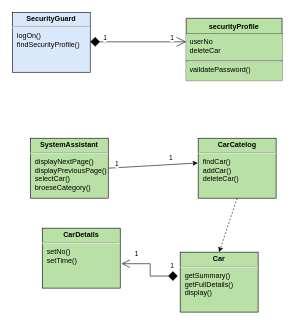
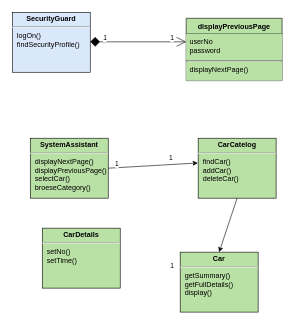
  <mxCell id="0" />
  <mxCell id="1" parent="0" />
  <mxCell id="2" value="&lt;p style=&quot;margin: 4px 0px 0px; text-align: center;&quot;&gt;&lt;b style=&quot;border-color: var(--border-color);&quot;&gt;SystemAssistant&lt;/b&gt;&lt;br&gt;&lt;/p&gt;&lt;hr&gt;&lt;p style=&quot;margin:0px;margin-left:8px;&quot;&gt;displayNextPage()&lt;/p&gt;&lt;p style=&quot;margin:0px;margin-left:8px;&quot;&gt;displayPreviousPage()&lt;/p&gt;&lt;p style=&quot;margin:0px;margin-left:8px;&quot;&gt;selectCar()&lt;/p&gt;&lt;p style=&quot;margin:0px;margin-left:8px;&quot;&gt;broeseCategory()&lt;/p&gt;" style="verticalAlign=top;align=left;overflow=fill;fontSize=12;fontFamily=Helvetica;html=1;whiteSpace=wrap;fillColor=#B9E0A5;" vertex="1" parent="1"><mxGeometry x="50" y="230" width="130" height="100" as="geometry" /></mxCell>
  <mxCell id="3" value="&lt;p style=&quot;margin: 4px 0px 0px; text-align: center;&quot;&gt;&lt;b style=&quot;border-color: var(--border-color);&quot;&gt;CarCatelog&lt;/b&gt;&lt;br&gt;&lt;/p&gt;&lt;hr&gt;&lt;p style=&quot;margin:0px;margin-left:8px;&quot;&gt;findCar()&lt;/p&gt;&lt;p style=&quot;margin:0px;margin-left:8px;&quot;&gt;addCar()&lt;/p&gt;&lt;p style=&quot;margin:0px;margin-left:8px;&quot;&gt;deleteCar()&lt;/p&gt;" style="verticalAlign=top;align=left;overflow=fill;fontSize=12;fontFamily=Helvetica;html=1;whiteSpace=wrap;fillColor=#B9E0A5;" vertex="1" parent="1"><mxGeometry x="330" y="230" width="130" height="100" as="geometry" /></mxCell>
  <mxCell id="4" value="&lt;p style=&quot;margin: 4px 0px 0px; text-align: center;&quot;&gt;&lt;b style=&quot;border-color: var(--border-color);&quot;&gt;SecurityGuard&lt;/b&gt;&lt;br&gt;&lt;/p&gt;&lt;hr&gt;&lt;p style=&quot;margin:0px;margin-left:8px;&quot;&gt;logOn()&lt;/p&gt;&lt;p style=&quot;margin:0px;margin-left:8px;&quot;&gt;findSecurityProfile()&lt;/p&gt;" style="verticalAlign=top;align=left;overflow=fill;fontSize=12;fontFamily=Helvetica;html=1;whiteSpace=wrap;fillColor=#dae8fc;" vertex="1" parent="1"><mxGeometry x="20" y="20" width="130" height="100" as="geometry" /></mxCell>
  <mxCell id="5" value="&lt;p style=&quot;margin: 4px 0px 0px; text-align: center;&quot;&gt;&lt;b&gt;Car&lt;/b&gt;&lt;/p&gt;&lt;hr&gt;&lt;p style=&quot;margin:0px;margin-left:8px;&quot;&gt;getSummary()&lt;/p&gt;&lt;p style=&quot;margin:0px;margin-left:8px;&quot;&gt;getFullDetails()&lt;/p&gt;&lt;p style=&quot;margin:0px;margin-left:8px;&quot;&gt;display()&lt;/p&gt;" style="verticalAlign=top;align=left;overflow=fill;fontSize=12;fontFamily=Helvetica;html=1;whiteSpace=wrap;fillColor=#B9E0A5;" vertex="1" parent="1"><mxGeometry x="300" y="420" width="130" height="100" as="geometry" /></mxCell>
  <mxCell id="6" value="&lt;p style=&quot;margin: 4px 0px 0px; text-align: center;&quot;&gt;&lt;b style=&quot;border-color: var(--border-color);&quot;&gt;CarDetails&lt;/b&gt;&lt;br&gt;&lt;/p&gt;&lt;hr&gt;&lt;p style=&quot;margin:0px;margin-left:8px;&quot;&gt;setNo()&lt;/p&gt;&lt;p style=&quot;margin:0px;margin-left:8px;&quot;&gt;setTime()&lt;/p&gt;" style="verticalAlign=top;align=left;overflow=fill;fontSize=12;fontFamily=Helvetica;html=1;whiteSpace=wrap;fillColor=#B9E0A5;" vertex="1" parent="1"><mxGeometry x="70" y="380" width="130" height="100" as="geometry" /></mxCell>
- <mxCell id="7" value="&lt;b style=&quot;border-color: var(--border-color);&quot;&gt;securityProfile&lt;/b&gt;" style="swimlane;fontStyle=1;align=center;verticalAlign=top;childLayout=stackLayout;horizontal=1;startSize=26;horizontalStack=0;resizeParent=1;resizeParentMax=0;resizeLast=0;collapsible=1;marginBottom=0;whiteSpace=wrap;html=1;fillColor=#B9E0A5;" vertex="1" parent="1"><mxGeometry x="310" y="30" width="160" height="104" as="geometry" /></mxCell>
- <mxCell id="8" value="userNo&lt;br&gt;deleteCar" style="text;strokeColor=none;fillColor=#B9E0A5;align=left;verticalAlign=top;spacingLeft=4;spacingRight=4;overflow=hidden;rotatable=0;points=[[0,0.5],[1,0.5]];portConstraint=eastwest;whiteSpace=wrap;html=1;" vertex="1" parent="7"><mxGeometry y="26" width="160" height="44" as="geometry" /></mxCell>
+ <mxCell id="7" value="&lt;b style=&quot;border-color: var(--border-color);&quot;&gt;displayPreviousPage&lt;/b&gt;" style="swimlane;fontStyle=1;align=center;verticalAlign=top;childLayout=stackLayout;horizontal=1;startSize=26;horizontalStack=0;resizeParent=1;resizeParentMax=0;resizeLast=0;collapsible=1;marginBottom=0;whiteSpace=wrap;html=1;fillColor=#B9E0A5;" vertex="1" parent="1"><mxGeometry x="310" y="30" width="160" height="104" as="geometry" /></mxCell>
+ <mxCell id="8" value="userNo&lt;br&gt;password" style="text;strokeColor=none;fillColor=#B9E0A5;align=left;verticalAlign=top;spacingLeft=4;spacingRight=4;overflow=hidden;rotatable=0;points=[[0,0.5],[1,0.5]];portConstraint=eastwest;whiteSpace=wrap;html=1;" vertex="1" parent="7"><mxGeometry y="26" width="160" height="44" as="geometry" /></mxCell>
  <mxCell id="9" value="" style="line;strokeWidth=1;fillColor=#B9E0A5;align=left;verticalAlign=middle;spacingTop=-1;spacingLeft=3;spacingRight=3;rotatable=0;labelPosition=right;points=[];portConstraint=eastwest;strokeColor=inherit;" vertex="1" parent="7"><mxGeometry y="70" width="160" height="2" as="geometry" /></mxCell>
- <mxCell id="10" value="vaildatePassword()" style="text;strokeColor=none;fillColor=#B9E0A5;align=left;verticalAlign=top;spacingLeft=4;spacingRight=4;overflow=hidden;rotatable=0;points=[[0,0.5],[1,0.5]];portConstraint=eastwest;whiteSpace=wrap;html=1;" vertex="1" parent="7"><mxGeometry y="72" width="160" height="32" as="geometry" /></mxCell>
+ <mxCell id="10" value="displayNextPage()" style="text;strokeColor=none;fillColor=#B9E0A5;align=left;verticalAlign=top;spacingLeft=4;spacingRight=4;overflow=hidden;rotatable=0;points=[[0,0.5],[1,0.5]];portConstraint=eastwest;whiteSpace=wrap;html=1;" vertex="1" parent="7"><mxGeometry y="72" width="160" height="32" as="geometry" /></mxCell>
  <mxCell id="11" value="" style="endArrow=open;html=1;endSize=14;startArrow=diamond;startSize=14;startFill=1;edgeStyle=orthogonalEdgeStyle;rounded=0;" edge="1" parent="1"><mxGeometry relative="1" as="geometry"><mxPoint x="150" y="69.23" as="sourcePoint" /><mxPoint x="310" y="69.23" as="targetPoint" /></mxGeometry></mxCell>
  <mxCell id="12" value="1" style="edgeLabel;resizable=0;html=1;align=left;verticalAlign=top;" connectable="0" vertex="1" parent="11"><mxGeometry x="-1" relative="1" as="geometry"><mxPoint x="20" y="-19" as="offset" /></mxGeometry></mxCell>
  <mxCell id="13" value="1" style="edgeLabel;resizable=0;html=1;align=right;verticalAlign=top;" connectable="0" vertex="1" parent="11"><mxGeometry x="1" relative="1" as="geometry"><mxPoint x="-20" y="-19" as="offset" /></mxGeometry></mxCell>
  <mxCell id="14" value="" style="endArrow=classic;html=1;rounded=0;exitX=1;exitY=0.5;exitDx=0;exitDy=0;entryX=-0.004;entryY=0.413;entryDx=0;entryDy=0;entryPerimeter=0;" edge="1" parent="1" source="2" target="3"><mxGeometry width="50" height="50" relative="1" as="geometry"><mxPoint x="250" y="190" as="sourcePoint" /><mxPoint x="300" y="140" as="targetPoint" /></mxGeometry></mxCell>
  <mxCell id="15" value="1" style="edgeLabel;resizable=0;html=1;align=left;verticalAlign=top;" connectable="0" vertex="1" parent="1"><mxGeometry x="190" y="260" as="geometry" /></mxCell>
  <mxCell id="16" value="1" style="edgeLabel;resizable=0;html=1;align=left;verticalAlign=top;" connectable="0" vertex="1" parent="1"><mxGeometry x="280" y="250" as="geometry" /></mxCell>
- <mxCell id="17" value="" style="endArrow=classic;html=1;rounded=0;entryX=0.5;entryY=0;entryDx=0;entryDy=0;exitX=0.5;exitY=1;exitDx=0;exitDy=0;dashed=1;" edge="1" parent="1" source="3" target="5"><mxGeometry width="50" height="50" relative="1" as="geometry"><mxPoint x="250" y="370" as="sourcePoint" /><mxPoint x="300" y="320" as="targetPoint" /></mxGeometry></mxCell>
- <mxCell id="18" value="" style="endArrow=open;html=1;endSize=12;startArrow=diamond;startSize=14;startFill=1;edgeStyle=orthogonalEdgeStyle;rounded=0;exitX=-0.03;exitY=0.399;exitDx=0;exitDy=0;exitPerimeter=0;entryX=1.018;entryY=0.593;entryDx=0;entryDy=0;entryPerimeter=0;" edge="1" parent="1" source="5" target="6"><mxGeometry relative="1" as="geometry"><mxPoint x="200" y="340" as="sourcePoint" /><mxPoint x="360" y="340" as="targetPoint" /></mxGeometry></mxCell>
- <mxCell id="19" value="1" style="edgeLabel;resizable=0;html=1;align=right;verticalAlign=top;" connectable="0" vertex="1" parent="18"><mxGeometry x="1" relative="1" as="geometry"><mxPoint x="28" y="-29" as="offset" /></mxGeometry></mxCell>
+ <mxCell id="17" value="" style="endArrow=classic;html=1;rounded=0;entryX=0.5;entryY=0;entryDx=0;entryDy=0;exitX=0.5;exitY=1;exitDx=0;exitDy=0;" edge="1" parent="1" source="3" target="5"><mxGeometry width="50" height="50" relative="1" as="geometry"><mxPoint x="250" y="370" as="sourcePoint" /><mxPoint x="300" y="320" as="targetPoint" /></mxGeometry></mxCell>
  <mxCell id="20" value="1" style="edgeLabel;resizable=0;html=1;align=right;verticalAlign=top;" connectable="0" vertex="1" parent="1"><mxGeometry x="290.001" y="430.3" as="geometry" /></mxCell>
